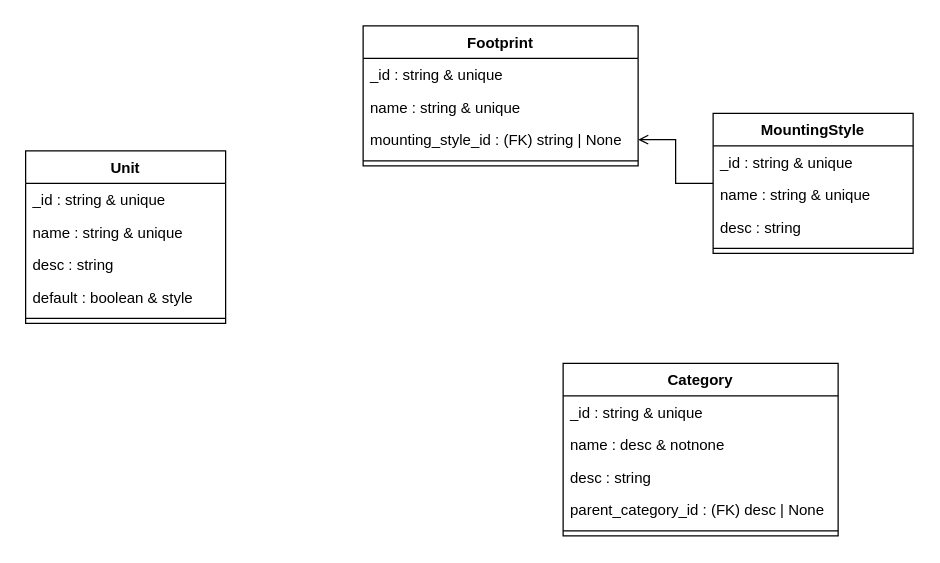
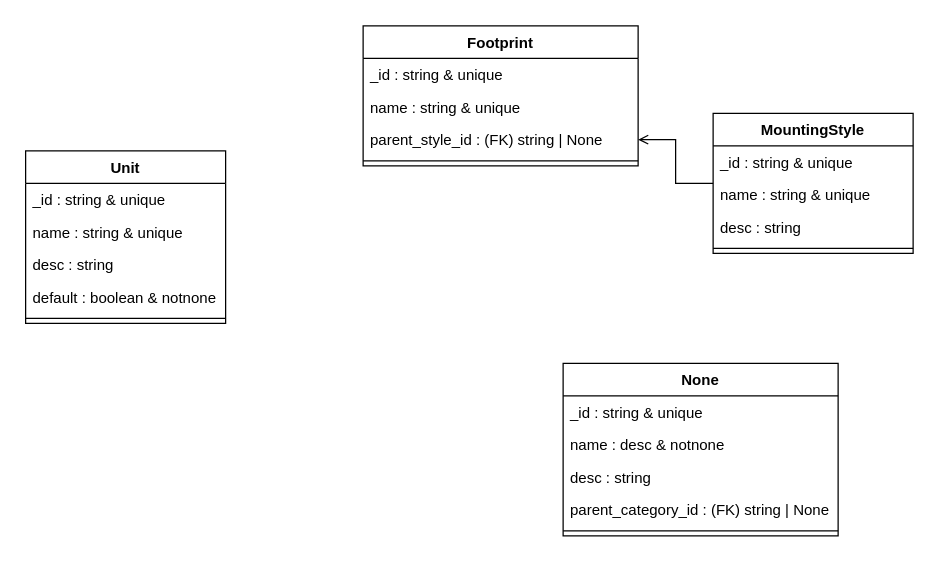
  <mxCell id="0" />
  <mxCell id="1" parent="0" />
  <mxCell id="2" value="" style="edgeStyle=orthogonalEdgeStyle;rounded=0;orthogonalLoop=1;jettySize=auto;html=1;endArrow=open;" parent="1" source="3" target="11" edge="1"><mxGeometry relative="1" as="geometry"><mxPoint x="490" y="136" as="targetPoint" /></mxGeometry></mxCell>
  <mxCell id="3" value="MountingStyle" style="swimlane;fontStyle=1;align=center;verticalAlign=top;childLayout=stackLayout;horizontal=1;startSize=26;horizontalStack=0;resizeParent=1;resizeParentMax=0;resizeLast=0;collapsible=1;marginBottom=0;" parent="1" vertex="1"><mxGeometry x="570" y="90" width="160" height="112" as="geometry" /></mxCell>
  <mxCell id="4" value="_id : string &amp; unique" style="text;strokeColor=none;fillColor=none;align=left;verticalAlign=top;spacingLeft=4;spacingRight=4;overflow=hidden;rotatable=0;points=[[0,0.5],[1,0.5]];portConstraint=eastwest;" parent="3" vertex="1"><mxGeometry y="26" width="160" height="26" as="geometry" /></mxCell>
  <mxCell id="5" value="name : string &amp; unique" style="text;strokeColor=none;fillColor=none;align=left;verticalAlign=top;spacingLeft=4;spacingRight=4;overflow=hidden;rotatable=0;points=[[0,0.5],[1,0.5]];portConstraint=eastwest;" parent="3" vertex="1"><mxGeometry y="52" width="160" height="26" as="geometry" /></mxCell>
  <mxCell id="6" value="desc : string" style="text;strokeColor=none;fillColor=none;align=left;verticalAlign=top;spacingLeft=4;spacingRight=4;overflow=hidden;rotatable=0;points=[[0,0.5],[1,0.5]];portConstraint=eastwest;" parent="3" vertex="1"><mxGeometry y="78" width="160" height="26" as="geometry" /></mxCell>
  <mxCell id="7" value="" style="line;strokeWidth=1;fillColor=none;align=left;verticalAlign=middle;spacingTop=-1;spacingLeft=3;spacingRight=3;rotatable=0;labelPosition=right;points=[];portConstraint=eastwest;" parent="3" vertex="1"><mxGeometry y="104" width="160" height="8" as="geometry" /></mxCell>
  <mxCell id="8" value="Footprint" style="swimlane;fontStyle=1;align=center;verticalAlign=top;childLayout=stackLayout;horizontal=1;startSize=26;horizontalStack=0;resizeParent=1;resizeParentMax=0;resizeLast=0;collapsible=1;marginBottom=0;" parent="1" vertex="1"><mxGeometry x="290" y="20" width="220" height="112" as="geometry" /></mxCell>
  <mxCell id="9" value="_id : string &amp; unique" style="text;strokeColor=none;fillColor=none;align=left;verticalAlign=top;spacingLeft=4;spacingRight=4;overflow=hidden;rotatable=0;points=[[0,0.5],[1,0.5]];portConstraint=eastwest;" parent="8" vertex="1"><mxGeometry y="26" width="220" height="26" as="geometry" /></mxCell>
  <mxCell id="10" value="name : string &amp; unique" style="text;strokeColor=none;fillColor=none;align=left;verticalAlign=top;spacingLeft=4;spacingRight=4;overflow=hidden;rotatable=0;points=[[0,0.5],[1,0.5]];portConstraint=eastwest;" parent="8" vertex="1"><mxGeometry y="52" width="220" height="26" as="geometry" /></mxCell>
- <mxCell id="11" value="mounting_style_id : (FK) string | None" style="text;strokeColor=none;fillColor=none;align=left;verticalAlign=top;spacingLeft=4;spacingRight=4;overflow=hidden;rotatable=0;points=[[0,0.5],[1,0.5]];portConstraint=eastwest;" parent="8" vertex="1"><mxGeometry y="78" width="220" height="26" as="geometry" /></mxCell>
+ <mxCell id="11" value="parent_style_id : (FK) string | None" style="text;strokeColor=none;fillColor=none;align=left;verticalAlign=top;spacingLeft=4;spacingRight=4;overflow=hidden;rotatable=0;points=[[0,0.5],[1,0.5]];portConstraint=eastwest;" parent="8" vertex="1"><mxGeometry y="78" width="220" height="26" as="geometry" /></mxCell>
  <mxCell id="12" value="" style="line;strokeWidth=1;fillColor=none;align=left;verticalAlign=middle;spacingTop=-1;spacingLeft=3;spacingRight=3;rotatable=0;labelPosition=right;points=[];portConstraint=eastwest;" parent="8" vertex="1"><mxGeometry y="104" width="220" height="8" as="geometry" /></mxCell>
- <mxCell id="13" value="Category" style="swimlane;fontStyle=1;align=center;verticalAlign=top;childLayout=stackLayout;horizontal=1;startSize=26;horizontalStack=0;resizeParent=1;resizeParentMax=0;resizeLast=0;collapsible=1;marginBottom=0;" parent="1" vertex="1"><mxGeometry x="450" y="290" width="220" height="138" as="geometry" /></mxCell>
+ <mxCell id="13" value="None" style="swimlane;fontStyle=1;align=center;verticalAlign=top;childLayout=stackLayout;horizontal=1;startSize=26;horizontalStack=0;resizeParent=1;resizeParentMax=0;resizeLast=0;collapsible=1;marginBottom=0;" parent="1" vertex="1"><mxGeometry x="450" y="290" width="220" height="138" as="geometry" /></mxCell>
  <mxCell id="14" value="_id : string &amp; unique" style="text;strokeColor=none;fillColor=none;align=left;verticalAlign=top;spacingLeft=4;spacingRight=4;overflow=hidden;rotatable=0;points=[[0,0.5],[1,0.5]];portConstraint=eastwest;" parent="13" vertex="1"><mxGeometry y="26" width="220" height="26" as="geometry" /></mxCell>
  <mxCell id="15" value="name : desc &amp; notnone" style="text;strokeColor=none;fillColor=none;align=left;verticalAlign=top;spacingLeft=4;spacingRight=4;overflow=hidden;rotatable=0;points=[[0,0.5],[1,0.5]];portConstraint=eastwest;" parent="13" vertex="1"><mxGeometry y="52" width="220" height="26" as="geometry" /></mxCell>
  <mxCell id="16" value="desc : string" style="text;strokeColor=none;fillColor=none;align=left;verticalAlign=top;spacingLeft=4;spacingRight=4;overflow=hidden;rotatable=0;points=[[0,0.5],[1,0.5]];portConstraint=eastwest;" parent="13" vertex="1"><mxGeometry y="78" width="220" height="26" as="geometry" /></mxCell>
- <mxCell id="17" value="parent_category_id : (FK) desc | None" style="text;strokeColor=none;fillColor=none;align=left;verticalAlign=top;spacingLeft=4;spacingRight=4;overflow=hidden;rotatable=0;points=[[0,0.5],[1,0.5]];portConstraint=eastwest;" parent="13" vertex="1"><mxGeometry y="104" width="220" height="26" as="geometry" /></mxCell>
+ <mxCell id="17" value="parent_category_id : (FK) string | None" style="text;strokeColor=none;fillColor=none;align=left;verticalAlign=top;spacingLeft=4;spacingRight=4;overflow=hidden;rotatable=0;points=[[0,0.5],[1,0.5]];portConstraint=eastwest;" parent="13" vertex="1"><mxGeometry y="104" width="220" height="26" as="geometry" /></mxCell>
  <mxCell id="18" value="" style="line;strokeWidth=1;fillColor=none;align=left;verticalAlign=middle;spacingTop=-1;spacingLeft=3;spacingRight=3;rotatable=0;labelPosition=right;points=[];portConstraint=eastwest;" parent="13" vertex="1"><mxGeometry y="130" width="220" height="8" as="geometry" /></mxCell>
  <mxCell id="19" value="Unit" style="swimlane;fontStyle=1;align=center;verticalAlign=top;childLayout=stackLayout;horizontal=1;startSize=26;horizontalStack=0;resizeParent=1;resizeParentMax=0;resizeLast=0;collapsible=1;marginBottom=0;" vertex="1" parent="1"><mxGeometry x="20" y="120" width="160" height="138" as="geometry" /></mxCell>
  <mxCell id="20" value="_id : string &amp; unique" style="text;strokeColor=none;fillColor=none;align=left;verticalAlign=top;spacingLeft=4;spacingRight=4;overflow=hidden;rotatable=0;points=[[0,0.5],[1,0.5]];portConstraint=eastwest;" vertex="1" parent="19"><mxGeometry y="26" width="160" height="26" as="geometry" /></mxCell>
  <mxCell id="21" value="name : string &amp; unique" style="text;strokeColor=none;fillColor=none;align=left;verticalAlign=top;spacingLeft=4;spacingRight=4;overflow=hidden;rotatable=0;points=[[0,0.5],[1,0.5]];portConstraint=eastwest;" vertex="1" parent="19"><mxGeometry y="52" width="160" height="26" as="geometry" /></mxCell>
  <mxCell id="22" value="desc : string" style="text;strokeColor=none;fillColor=none;align=left;verticalAlign=top;spacingLeft=4;spacingRight=4;overflow=hidden;rotatable=0;points=[[0,0.5],[1,0.5]];portConstraint=eastwest;" vertex="1" parent="19"><mxGeometry y="78" width="160" height="26" as="geometry" /></mxCell>
- <mxCell id="23" value="default : boolean &amp; style" style="text;strokeColor=none;fillColor=none;align=left;verticalAlign=top;spacingLeft=4;spacingRight=4;overflow=hidden;rotatable=0;points=[[0,0.5],[1,0.5]];portConstraint=eastwest;" vertex="1" parent="19"><mxGeometry y="104" width="160" height="26" as="geometry" /></mxCell>
+ <mxCell id="23" value="default : boolean &amp; notnone" style="text;strokeColor=none;fillColor=none;align=left;verticalAlign=top;spacingLeft=4;spacingRight=4;overflow=hidden;rotatable=0;points=[[0,0.5],[1,0.5]];portConstraint=eastwest;" vertex="1" parent="19"><mxGeometry y="104" width="160" height="26" as="geometry" /></mxCell>
  <mxCell id="24" value="" style="line;strokeWidth=1;fillColor=none;align=left;verticalAlign=middle;spacingTop=-1;spacingLeft=3;spacingRight=3;rotatable=0;labelPosition=right;points=[];portConstraint=eastwest;" vertex="1" parent="19"><mxGeometry y="130" width="160" height="8" as="geometry" /></mxCell>
